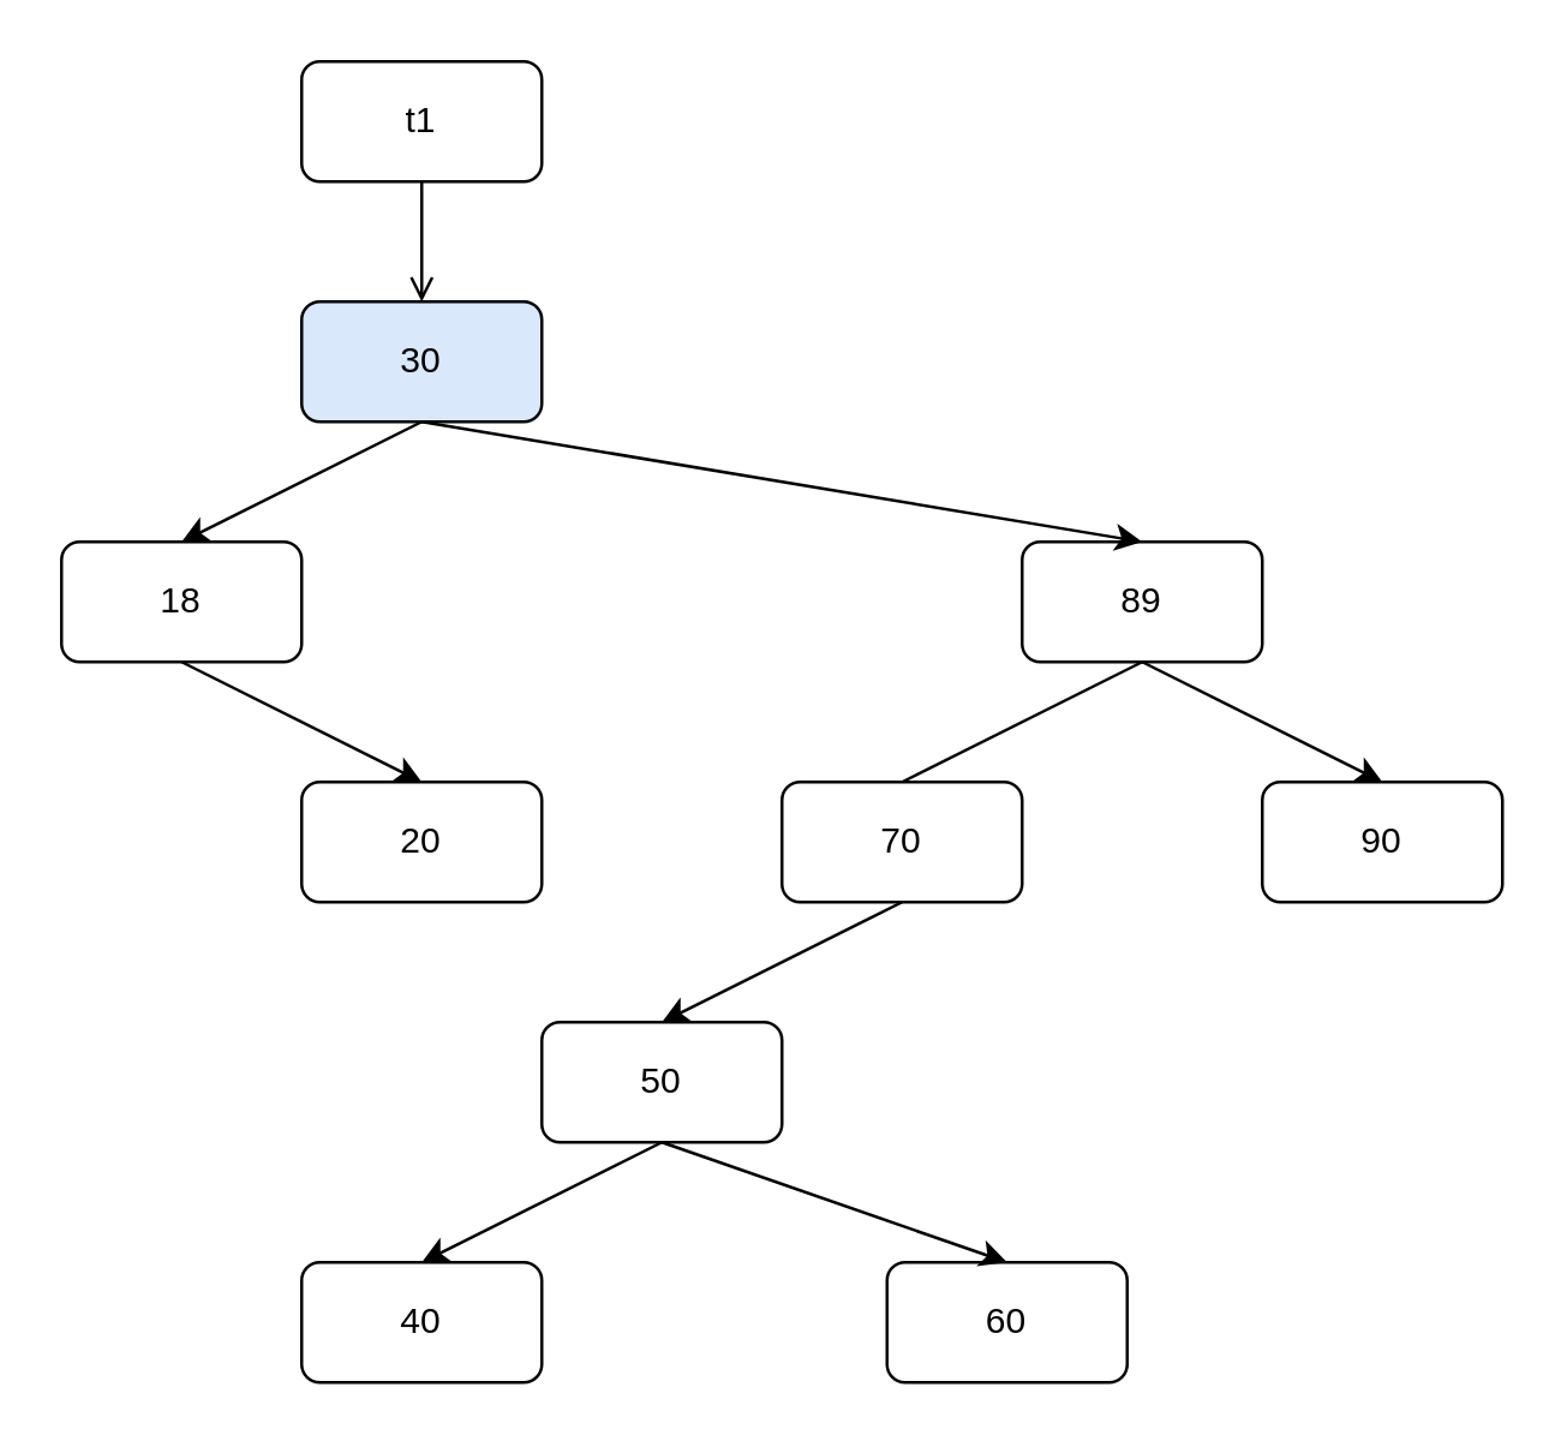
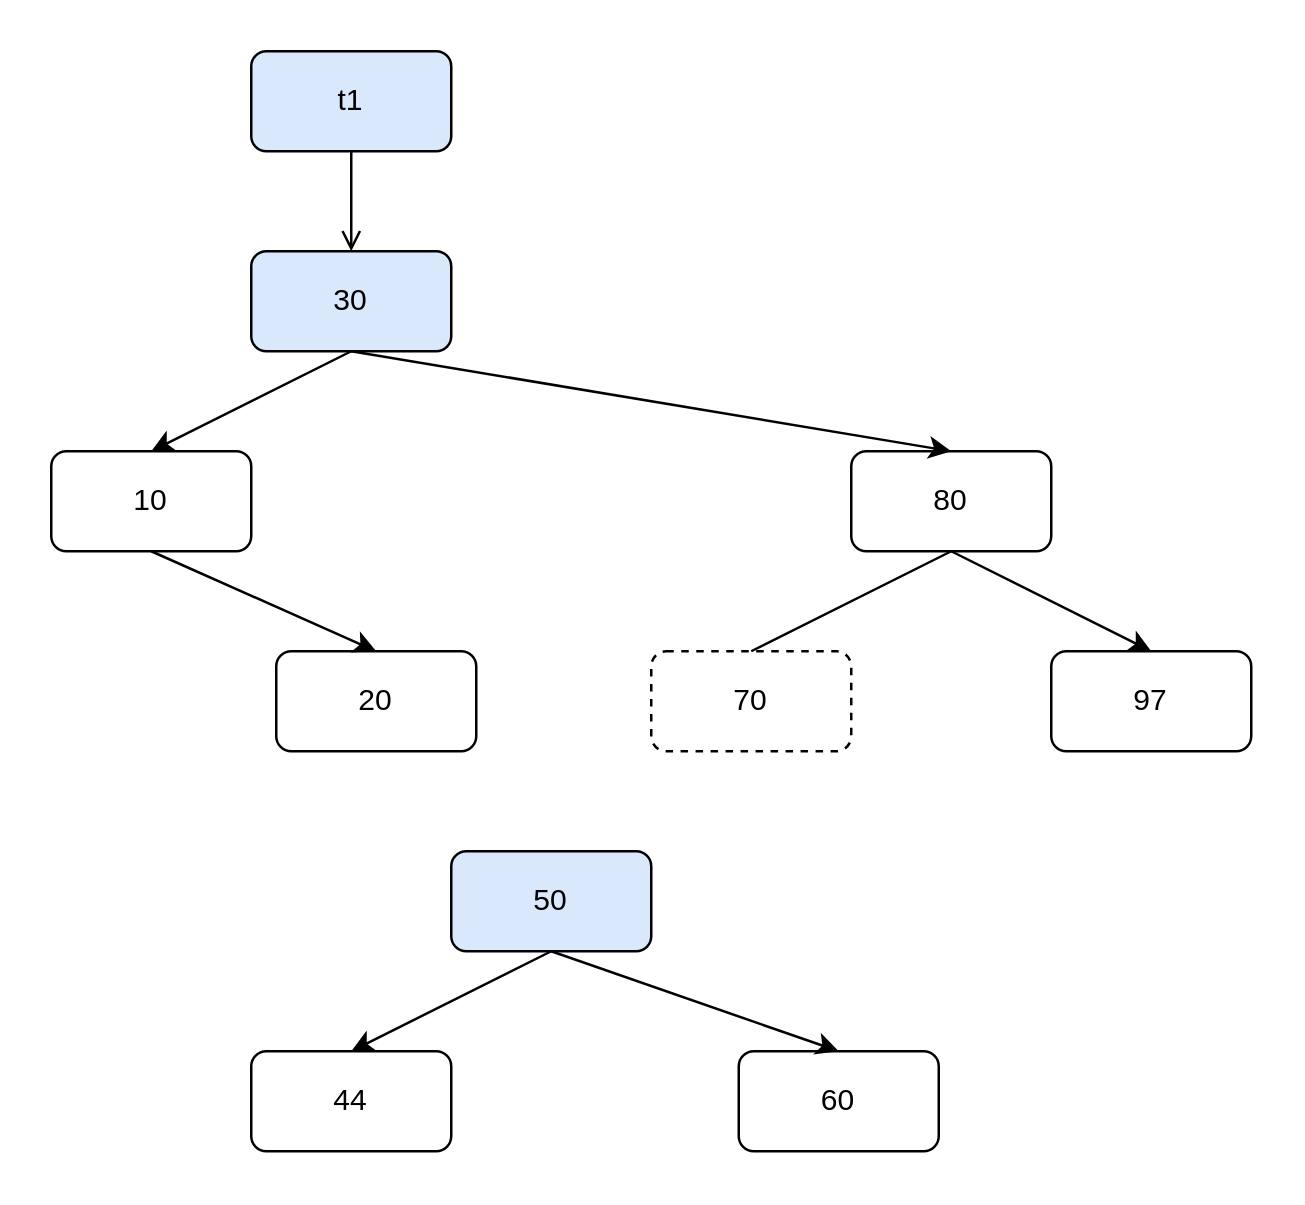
  <mxCell id="0" />
  <mxCell id="1" parent="0" />
  <mxCell id="2" value="30" style="rounded=1;whiteSpace=wrap;html=1;fillColor=#dae8fc;" parent="1" vertex="1"><mxGeometry x="100" y="100" width="80" height="40" as="geometry" /></mxCell>
  <mxCell id="3" style="edgeStyle=orthogonalEdgeStyle;rounded=0;orthogonalLoop=1;jettySize=auto;html=1;exitX=0.5;exitY=1;exitDx=0;exitDy=0;entryX=0.5;entryY=0;entryDx=0;entryDy=0;endArrow=open;" parent="1" source="4" target="2" edge="1"><mxGeometry relative="1" as="geometry" /></mxCell>
- <mxCell id="4" value="t1" style="rounded=1;whiteSpace=wrap;html=1;" parent="1" vertex="1"><mxGeometry x="100" y="20" width="80" height="40" as="geometry" /></mxCell>
- <mxCell id="5" value="89" style="rounded=1;whiteSpace=wrap;html=1;" parent="1" vertex="1"><mxGeometry x="340" y="180" width="80" height="40" as="geometry" /></mxCell>
+ <mxCell id="4" value="t1" style="rounded=1;whiteSpace=wrap;html=1;fillColor=#dae8fc;" parent="1" vertex="1"><mxGeometry x="100" y="20" width="80" height="40" as="geometry" /></mxCell>
+ <mxCell id="5" value="80" style="rounded=1;whiteSpace=wrap;html=1;" parent="1" vertex="1"><mxGeometry x="340" y="180" width="80" height="40" as="geometry" /></mxCell>
  <mxCell id="6" value="" style="endArrow=classic;html=1;exitX=0.5;exitY=1;exitDx=0;exitDy=0;entryX=0.5;entryY=0;entryDx=0;entryDy=0;" parent="1" source="2" target="5" edge="1"><mxGeometry width="50" height="50" relative="1" as="geometry"><mxPoint x="100" y="300" as="sourcePoint" /><mxPoint x="150" y="250" as="targetPoint" /></mxGeometry></mxCell>
- <mxCell id="7" value="90" style="rounded=1;whiteSpace=wrap;html=1;" parent="1" vertex="1"><mxGeometry x="420" y="260" width="80" height="40" as="geometry" /></mxCell>
+ <mxCell id="7" value="97" style="rounded=1;whiteSpace=wrap;html=1;" parent="1" vertex="1"><mxGeometry x="420" y="260" width="80" height="40" as="geometry" /></mxCell>
  <mxCell id="8" value="" style="endArrow=classic;html=1;exitX=0.5;exitY=1;exitDx=0;exitDy=0;entryX=0.5;entryY=0;entryDx=0;entryDy=0;" parent="1" target="7" edge="1"><mxGeometry width="50" height="50" relative="1" as="geometry"><mxPoint x="380" y="220" as="sourcePoint" /><mxPoint x="390" y="330" as="targetPoint" /></mxGeometry></mxCell>
- <mxCell id="9" value="18" style="rounded=1;whiteSpace=wrap;html=1;" parent="1" vertex="1"><mxGeometry x="20" y="180" width="80" height="40" as="geometry" /></mxCell>
+ <mxCell id="9" value="10" style="rounded=1;whiteSpace=wrap;html=1;" parent="1" vertex="1"><mxGeometry x="20" y="180" width="80" height="40" as="geometry" /></mxCell>
  <mxCell id="10" value="" style="endArrow=classic;html=1;entryX=0.5;entryY=0;entryDx=0;entryDy=0;" parent="1" target="9" edge="1"><mxGeometry width="50" height="50" relative="1" as="geometry"><mxPoint x="140" y="140" as="sourcePoint" /><mxPoint x="-10" y="250" as="targetPoint" /></mxGeometry></mxCell>
- <mxCell id="11" value="70" style="rounded=1;whiteSpace=wrap;html=1;" parent="1" vertex="1"><mxGeometry x="260" y="260" width="80" height="40" as="geometry" /></mxCell>
+ <mxCell id="11" value="70" style="rounded=1;whiteSpace=wrap;html=1;dashed=1;" parent="1" vertex="1"><mxGeometry x="260" y="260" width="80" height="40" as="geometry" /></mxCell>
  <mxCell id="12" value="" style="endArrow=none;html=1;exitX=0.5;exitY=1;exitDx=0;exitDy=0;entryX=0.5;entryY=0;entryDx=0;entryDy=0;" parent="1" source="5" target="11" edge="1"><mxGeometry width="50" height="50" relative="1" as="geometry"><mxPoint x="220" y="220" as="sourcePoint" /><mxPoint x="230" y="330" as="targetPoint" /></mxGeometry></mxCell>
- <mxCell id="13" value="50" style="rounded=1;whiteSpace=wrap;html=1;" parent="1" vertex="1"><mxGeometry x="180" y="340" width="80" height="40" as="geometry" /></mxCell>
- <mxCell id="14" value="" style="endArrow=classic;html=1;exitX=0.5;exitY=1;exitDx=0;exitDy=0;entryX=0.5;entryY=0;entryDx=0;entryDy=0;" parent="1" source="11" target="13" edge="1"><mxGeometry width="50" height="50" relative="1" as="geometry"><mxPoint x="220" y="300" as="sourcePoint" /><mxPoint x="70" y="410" as="targetPoint" /></mxGeometry></mxCell>
+ <mxCell id="13" value="50" style="rounded=1;whiteSpace=wrap;html=1;fillColor=#dae8fc;" parent="1" vertex="1"><mxGeometry x="180" y="340" width="80" height="40" as="geometry" /></mxCell>
  <mxCell id="15" value="60" style="rounded=1;whiteSpace=wrap;html=1;" parent="1" vertex="1"><mxGeometry x="295" y="420" width="80" height="40" as="geometry" /></mxCell>
  <mxCell id="16" value="" style="endArrow=classic;html=1;exitX=0.5;exitY=1;exitDx=0;exitDy=0;entryX=0.5;entryY=0;entryDx=0;entryDy=0;" parent="1" target="15" edge="1"><mxGeometry width="50" height="50" relative="1" as="geometry"><mxPoint x="220" y="380" as="sourcePoint" /><mxPoint x="230" y="490" as="targetPoint" /></mxGeometry></mxCell>
- <mxCell id="17" value="20" style="rounded=1;whiteSpace=wrap;html=1;" parent="1" vertex="1"><mxGeometry x="100" y="260" width="80" height="40" as="geometry" /></mxCell>
+ <mxCell id="17" value="20" style="rounded=1;whiteSpace=wrap;html=1;" parent="1" vertex="1"><mxGeometry x="110" y="260" width="80" height="40" as="geometry" /></mxCell>
  <mxCell id="18" value="" style="endArrow=classic;html=1;exitX=0.5;exitY=1;exitDx=0;exitDy=0;entryX=0.5;entryY=0;entryDx=0;entryDy=0;" parent="1" target="17" edge="1"><mxGeometry width="50" height="50" relative="1" as="geometry"><mxPoint x="60" y="220" as="sourcePoint" /><mxPoint x="70" y="330" as="targetPoint" /></mxGeometry></mxCell>
- <mxCell id="19" value="40" style="rounded=1;whiteSpace=wrap;html=1;" parent="1" vertex="1"><mxGeometry x="100" y="420" width="80" height="40" as="geometry" /></mxCell>
+ <mxCell id="19" value="44" style="rounded=1;whiteSpace=wrap;html=1;" parent="1" vertex="1"><mxGeometry x="100" y="420" width="80" height="40" as="geometry" /></mxCell>
  <mxCell id="20" value="" style="endArrow=classic;html=1;exitX=0.5;exitY=1;exitDx=0;exitDy=0;entryX=0.5;entryY=0;entryDx=0;entryDy=0;" parent="1" target="19" edge="1"><mxGeometry width="50" height="50" relative="1" as="geometry"><mxPoint x="220" y="380" as="sourcePoint" /><mxPoint x="-10" y="490" as="targetPoint" /></mxGeometry></mxCell>
